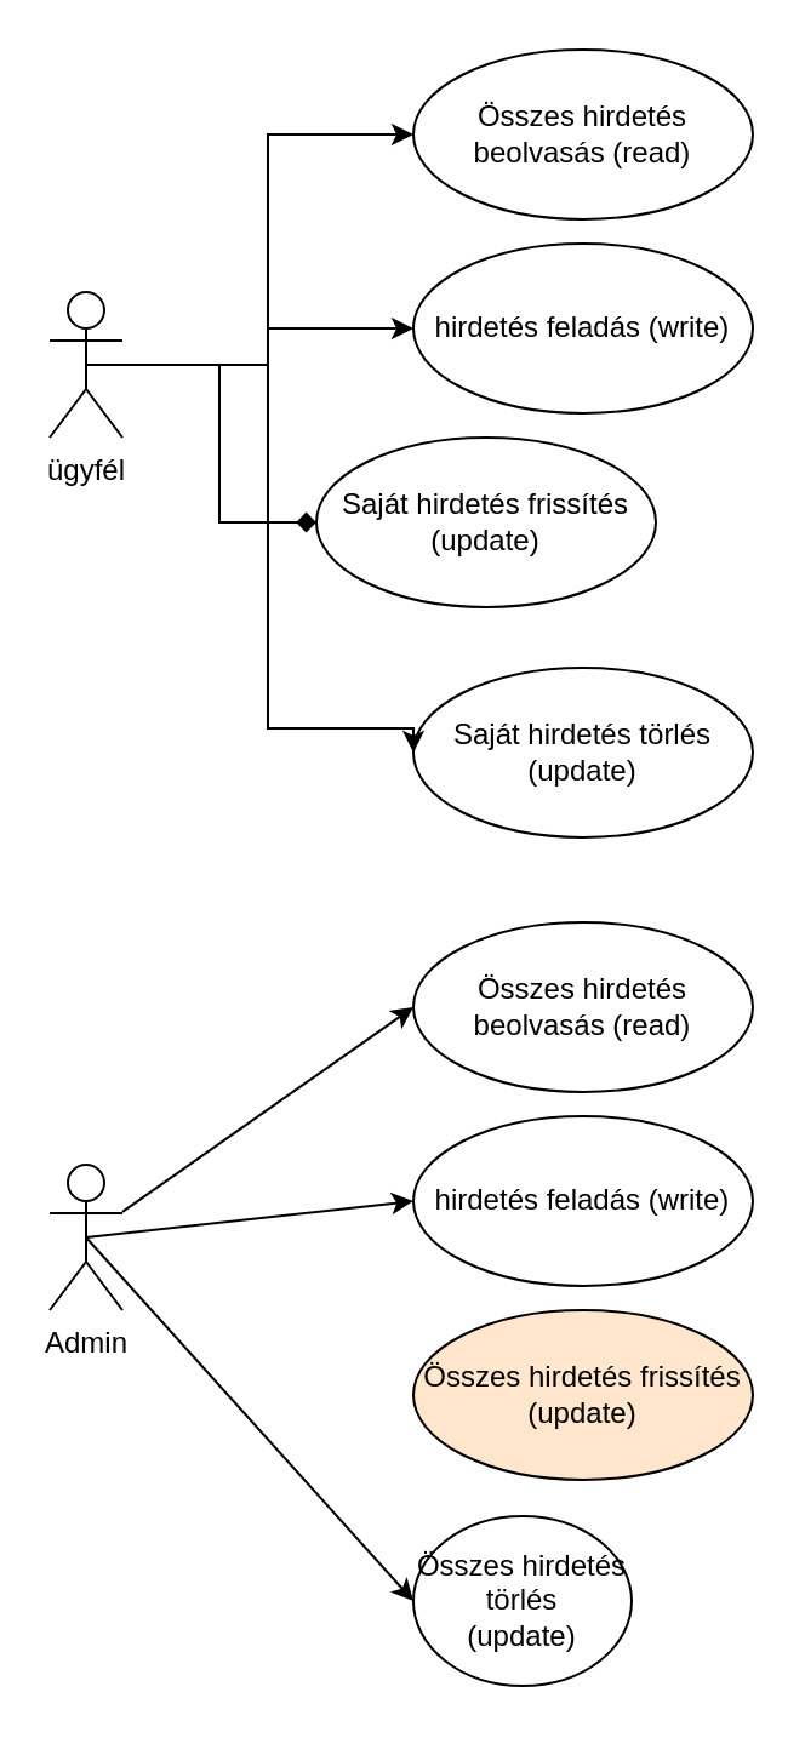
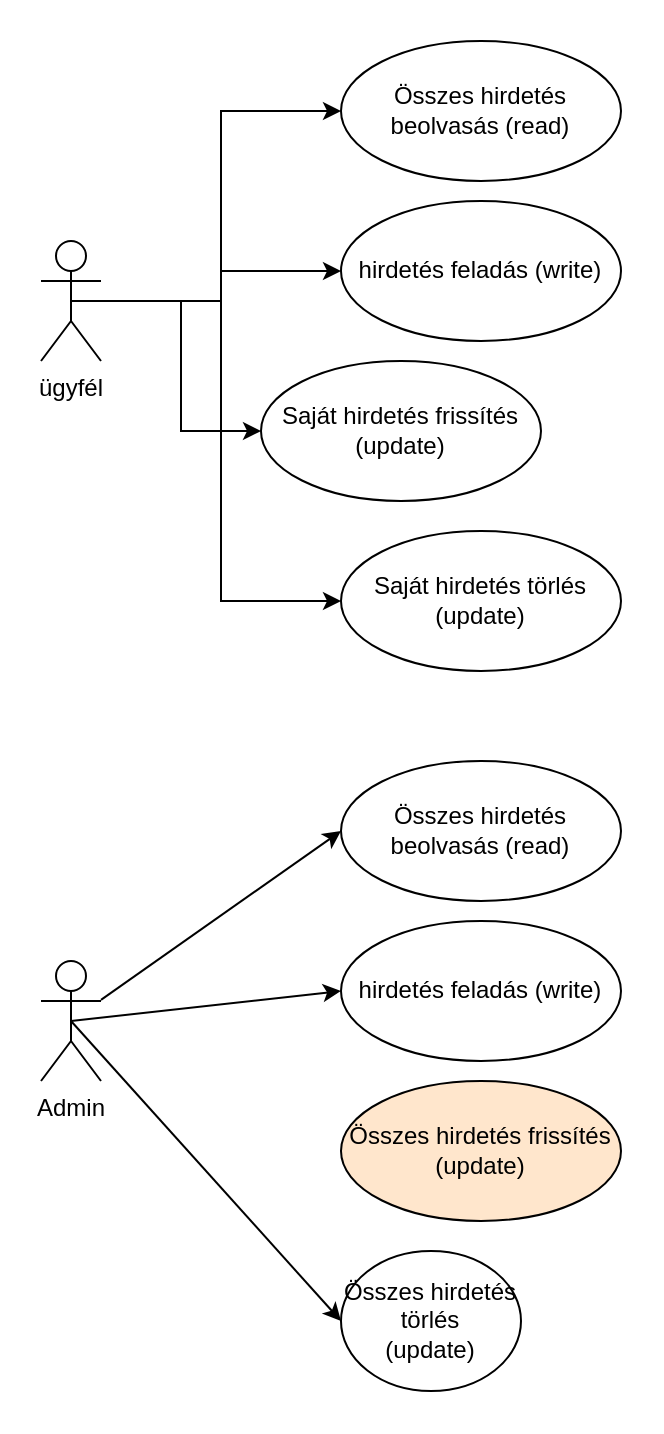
  <mxCell id="0" />
  <mxCell id="1" parent="0" />
  <mxCell id="2" value="Admin" style="shape=umlActor;verticalLabelPosition=bottom;labelBackgroundColor=#ffffff;verticalAlign=top;html=1;" parent="1" vertex="1"><mxGeometry x="20" y="480" width="30" height="60" as="geometry" /></mxCell>
  <mxCell id="3" style="edgeStyle=orthogonalEdgeStyle;rounded=0;orthogonalLoop=1;jettySize=auto;html=1;entryX=0;entryY=0.5;entryDx=0;entryDy=0;" edge="1" parent="1" source="4" target="5"><mxGeometry relative="1" as="geometry" /></mxCell>
  <mxCell id="4" value="ügyfél" style="shape=umlActor;verticalLabelPosition=bottom;labelBackgroundColor=#ffffff;verticalAlign=top;html=1;" parent="1" vertex="1"><mxGeometry x="20" y="120" width="30" height="60" as="geometry" /></mxCell>
  <mxCell id="5" value="Összes hirdetés beolvasás (read)" style="ellipse;whiteSpace=wrap;html=1;" parent="1" vertex="1"><mxGeometry x="170" y="20" width="140" height="70" as="geometry" /></mxCell>
  <mxCell id="6" value="hirdetés feladás (write)" style="ellipse;whiteSpace=wrap;html=1;" vertex="1" parent="1"><mxGeometry x="170" y="100" width="140" height="70" as="geometry" /></mxCell>
  <mxCell id="7" value="Saját hirdetés frissítés (update)" style="ellipse;whiteSpace=wrap;html=1;" vertex="1" parent="1"><mxGeometry x="130" y="180" width="140" height="70" as="geometry" /></mxCell>
- <mxCell id="8" value="Saját hirdetés törlés &lt;br&gt;(update)" style="ellipse;whiteSpace=wrap;html=1;" vertex="1" parent="1"><mxGeometry x="170" y="275" width="140" height="70" as="geometry" /></mxCell>
+ <mxCell id="8" value="Saját hirdetés törlés &lt;br&gt;(update)" style="ellipse;whiteSpace=wrap;html=1;" vertex="1" parent="1"><mxGeometry x="170" y="265" width="140" height="70" as="geometry" /></mxCell>
  <mxCell id="9" style="edgeStyle=orthogonalEdgeStyle;rounded=0;orthogonalLoop=1;jettySize=auto;html=1;entryX=0;entryY=0.5;entryDx=0;entryDy=0;exitX=0.5;exitY=0.5;exitDx=0;exitDy=0;exitPerimeter=0;" edge="1" parent="1" source="4" target="6"><mxGeometry relative="1" as="geometry"><mxPoint x="60" y="160" as="sourcePoint" /><mxPoint x="180" y="55" as="targetPoint" /></mxGeometry></mxCell>
- <mxCell id="10" style="edgeStyle=orthogonalEdgeStyle;rounded=0;orthogonalLoop=1;jettySize=auto;html=1;exitX=0.5;exitY=0.5;exitDx=0;exitDy=0;exitPerimeter=0;endArrow=diamond;" edge="1" parent="1" source="4" target="7"><mxGeometry relative="1" as="geometry"><mxPoint x="45" y="160" as="sourcePoint" /><mxPoint x="210" y="145" as="targetPoint" /></mxGeometry></mxCell>
+ <mxCell id="10" style="edgeStyle=orthogonalEdgeStyle;rounded=0;orthogonalLoop=1;jettySize=auto;html=1;exitX=0.5;exitY=0.5;exitDx=0;exitDy=0;exitPerimeter=0;" edge="1" parent="1" source="4" target="7"><mxGeometry relative="1" as="geometry"><mxPoint x="45" y="160" as="sourcePoint" /><mxPoint x="210" y="145" as="targetPoint" /></mxGeometry></mxCell>
  <mxCell id="11" style="edgeStyle=orthogonalEdgeStyle;rounded=0;orthogonalLoop=1;jettySize=auto;html=1;entryX=0;entryY=0.5;entryDx=0;entryDy=0;" edge="1" parent="1" target="8"><mxGeometry relative="1" as="geometry"><mxPoint x="50" y="150" as="sourcePoint" /><mxPoint x="180" y="225" as="targetPoint" /><Array as="points"><mxPoint x="110" y="150" /><mxPoint x="110" y="300" /></Array></mxGeometry></mxCell>
  <mxCell id="12" value="Összes hirdetés beolvasás (read)" style="ellipse;whiteSpace=wrap;html=1;" vertex="1" parent="1"><mxGeometry x="170" y="380" width="140" height="70" as="geometry" /></mxCell>
  <mxCell id="13" value="hirdetés feladás (write)" style="ellipse;whiteSpace=wrap;html=1;" vertex="1" parent="1"><mxGeometry x="170" y="460" width="140" height="70" as="geometry" /></mxCell>
  <mxCell id="14" value="Összes hirdetés frissítés (update)" style="ellipse;whiteSpace=wrap;html=1;fillColor=#ffe6cc;" vertex="1" parent="1"><mxGeometry x="170" y="540" width="140" height="70" as="geometry" /></mxCell>
  <mxCell id="15" value="Összes hirdetés törlés &lt;br&gt;(update)" style="ellipse;whiteSpace=wrap;html=1;" vertex="1" parent="1"><mxGeometry x="170" y="625" width="90" height="70" as="geometry" /></mxCell>
  <mxCell id="16" value="" style="endArrow=classic;html=1;entryX=0;entryY=0.5;entryDx=0;entryDy=0;" edge="1" parent="1" source="2" target="12"><mxGeometry width="50" height="50" relative="1" as="geometry"><mxPoint x="340" y="430" as="sourcePoint" /><mxPoint x="390" y="380" as="targetPoint" /></mxGeometry></mxCell>
  <mxCell id="17" value="" style="endArrow=classic;html=1;entryX=0;entryY=0.5;entryDx=0;entryDy=0;exitX=0.5;exitY=0.5;exitDx=0;exitDy=0;exitPerimeter=0;" edge="1" parent="1" source="2" target="13"><mxGeometry width="50" height="50" relative="1" as="geometry"><mxPoint x="60" y="500.556" as="sourcePoint" /><mxPoint x="180" y="425" as="targetPoint" /></mxGeometry></mxCell>
  <mxCell id="18" value="" style="endArrow=classic;html=1;entryX=0;entryY=0.5;entryDx=0;entryDy=0;" edge="1" parent="1" target="15"><mxGeometry width="50" height="50" relative="1" as="geometry"><mxPoint x="35" y="510" as="sourcePoint" /><mxPoint x="170" y="655" as="targetPoint" /></mxGeometry></mxCell>
